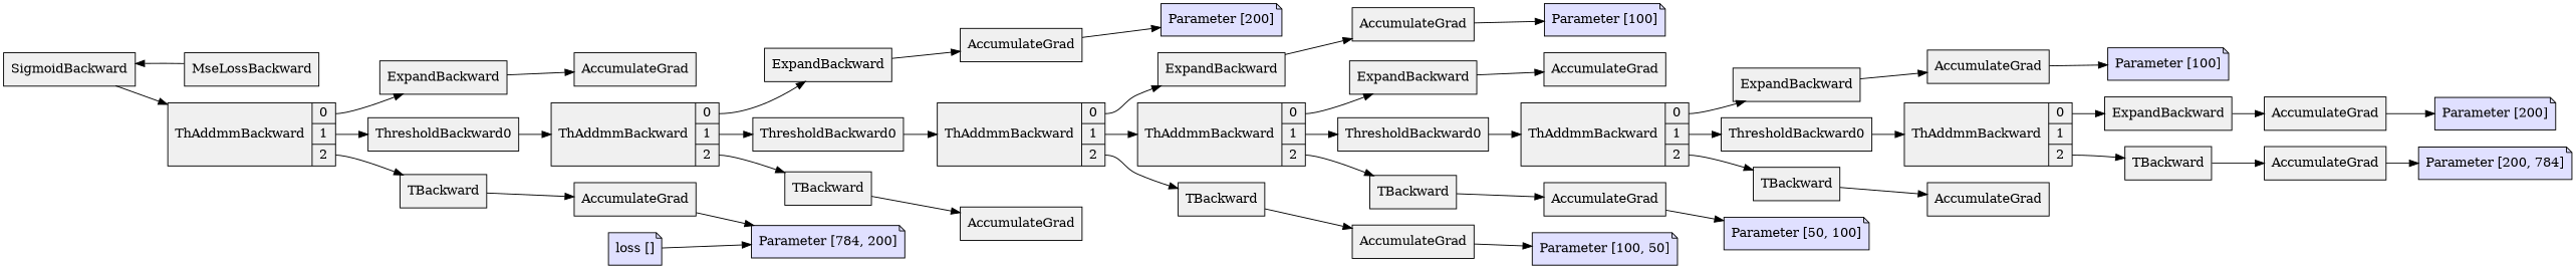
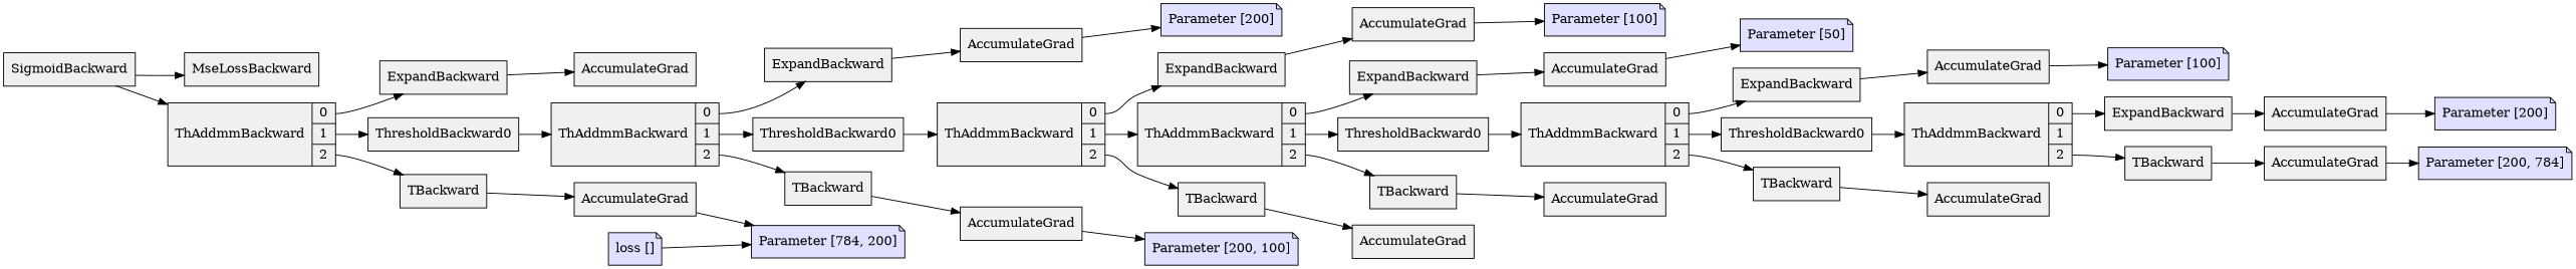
  digraph {
    rankdir=LR
    node [fillcolor="#f0f0f0" shape=record style=filled]
    n1 [fillcolor="#e0e0ff" label="loss []" shape=note]
    n2 [fillcolor="#e0e0ff" label="Parameter [784, 200]" shape=note]
    n3 [label="{ MseLossBackward }"]
    n4 [label="{ SigmoidBackward }"]
    n5 [label="{ ThAddmmBackward | { <output0> 0 | <output1> 1 | <output2> 2 }  }"]
    n6 [label="{ ExpandBackward }"]
    n7 [label="{ ThresholdBackward0 }"]
    n8 [label="{ TBackward }"]
    n9 [label="{ AccumulateGrad }"]
    n10 [label="{ ThAddmmBackward | { <output0> 0 | <output1> 1 | <output2> 2 }  }"]
    n11 [label="{ AccumulateGrad }"]
    n12 [label="{ ExpandBackward }"]
    n13 [label="{ ThresholdBackward0 }"]
    n14 [label="{ TBackward }"]
    n15 [label="{ AccumulateGrad }"]
    n16 [label="{ ThAddmmBackward | { <output0> 0 | <output1> 1 | <output2> 2 }  }"]
    n17 [label="{ AccumulateGrad }"]
    n18 [fillcolor="#e0e0ff" label="Parameter [200]" shape=note]
    n19 [label="{ ExpandBackward }"]
    n20 [label="{ ThAddmmBackward | { <output0> 0 | <output1> 1 | <output2> 2 }  }"]
    n21 [label="{ TBackward }"]
    n22 [label="{ AccumulateGrad }"]
    n23 [label="{ ExpandBackward }"]
    n24 [label="{ ThresholdBackward0 }"]
    n25 [label="{ TBackward }"]
    n26 [label="{ AccumulateGrad }"]
    n27 [fillcolor="#e0e0ff" label="Parameter [100]" shape=note]
    n28 [label="{ AccumulateGrad }"]
    n29 [label="{ ThAddmmBackward | { <output0> 0 | <output1> 1 | <output2> 2 }  }"]
    n30 [label="{ AccumulateGrad }"]
+   n31 [fillcolor="#e0e0ff" label="Parameter [50]" shape=note]
    n32 [label="{ ExpandBackward }"]
    n33 [label="{ ThresholdBackward0 }"]
    n34 [label="{ TBackward }"]
    n35 [label="{ AccumulateGrad }"]
    n36 [label="{ ThAddmmBackward | { <output0> 0 | <output1> 1 | <output2> 2 }  }"]
    n37 [label="{ AccumulateGrad }"]
    n38 [fillcolor="#e0e0ff" label="Parameter [100]" shape=note]
    n39 [label="{ ExpandBackward }"]
    n40 [label="{ TBackward }"]
    n41 [label="{ AccumulateGrad }"]
    n42 [label="{ AccumulateGrad }"]
    n43 [fillcolor="#e0e0ff" label="Parameter [200]" shape=note]
    n44 [fillcolor="#e0e0ff" label="Parameter [200, 784]" shape=note]
-   n45 [fillcolor="#e0e0ff" label="Parameter [50, 100]" shape=note]
-   n46 [fillcolor="#e0e0ff" label="Parameter [100, 50]" shape=note]
+   n47 [fillcolor="#e0e0ff" label="Parameter [200, 100]" shape=note]
    n1 -> n2
-   n3 -> n4
+   n4 -> n3
    n4 -> n5
    n5 -> n6 [tailport=output0]
    n5 -> n7 [tailport=output1]
    n5 -> n8 [tailport=output2]
    n6 -> n9
    n7 -> n10
    n8 -> n11
    n10 -> n12 [tailport=output0]
    n10 -> n13 [tailport=output1]
    n10 -> n14 [tailport=output2]
    n11 -> n2
    n12 -> n15
    n13 -> n16
    n14 -> n17
    n15 -> n18
    n16 -> n19 [tailport=output0]
    n16 -> n20 [tailport=output1]
    n16 -> n21 [tailport=output2]
+   n17 -> n47
    n19 -> n22
    n20 -> n23 [tailport=output0]
    n20 -> n24 [tailport=output1]
    n20 -> n25 [tailport=output2]
    n21 -> n26
    n22 -> n27
    n23 -> n28
    n24 -> n29
    n25 -> n30
-   n26 -> n46
+   n28 -> n31
    n29 -> n32 [tailport=output0]
    n29 -> n33 [tailport=output1]
    n29 -> n34 [tailport=output2]
-   n30 -> n45
    n32 -> n35
    n33 -> n36
    n34 -> n37
    n35 -> n38
    n36 -> n39 [tailport=output0]
    n36 -> n40 [tailport=output2]
    n39 -> n41
    n40 -> n42
    n41 -> n43
    n42 -> n44
  }
